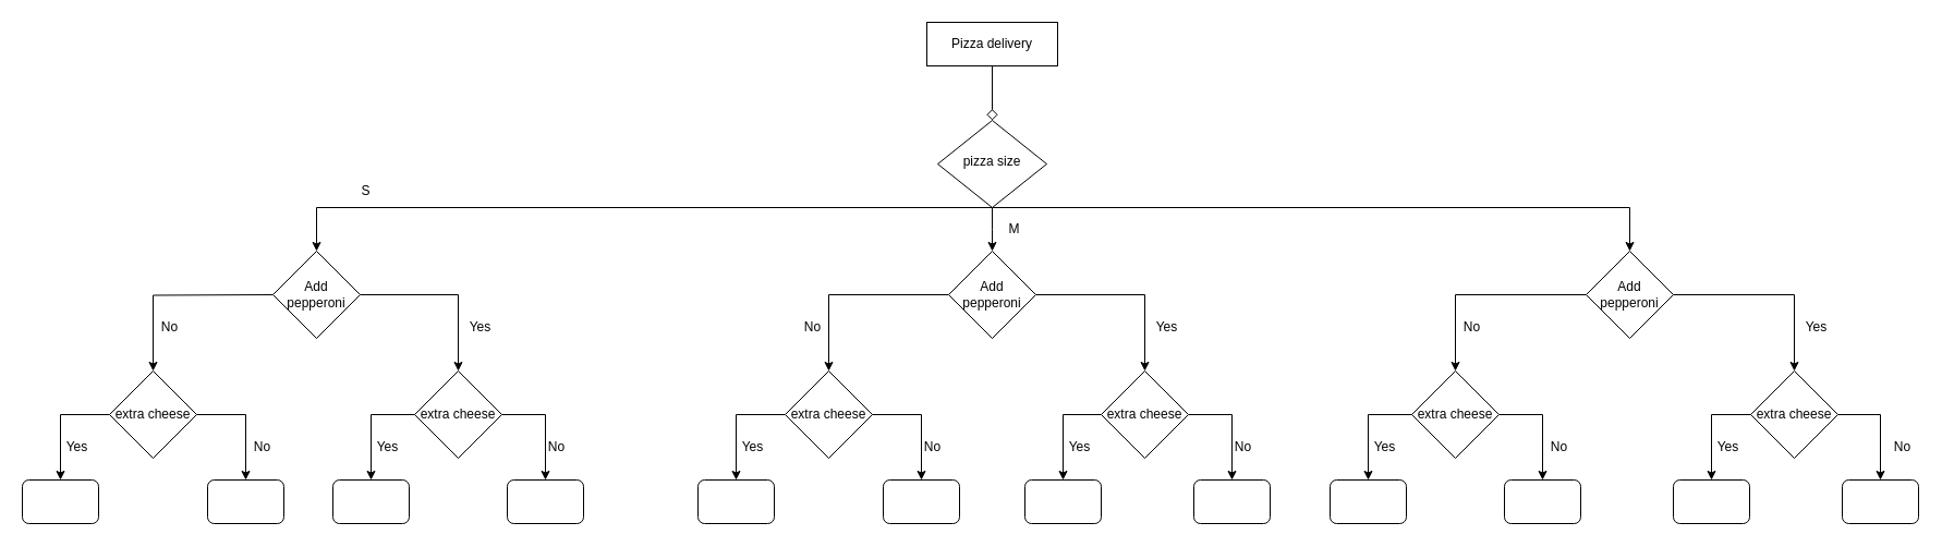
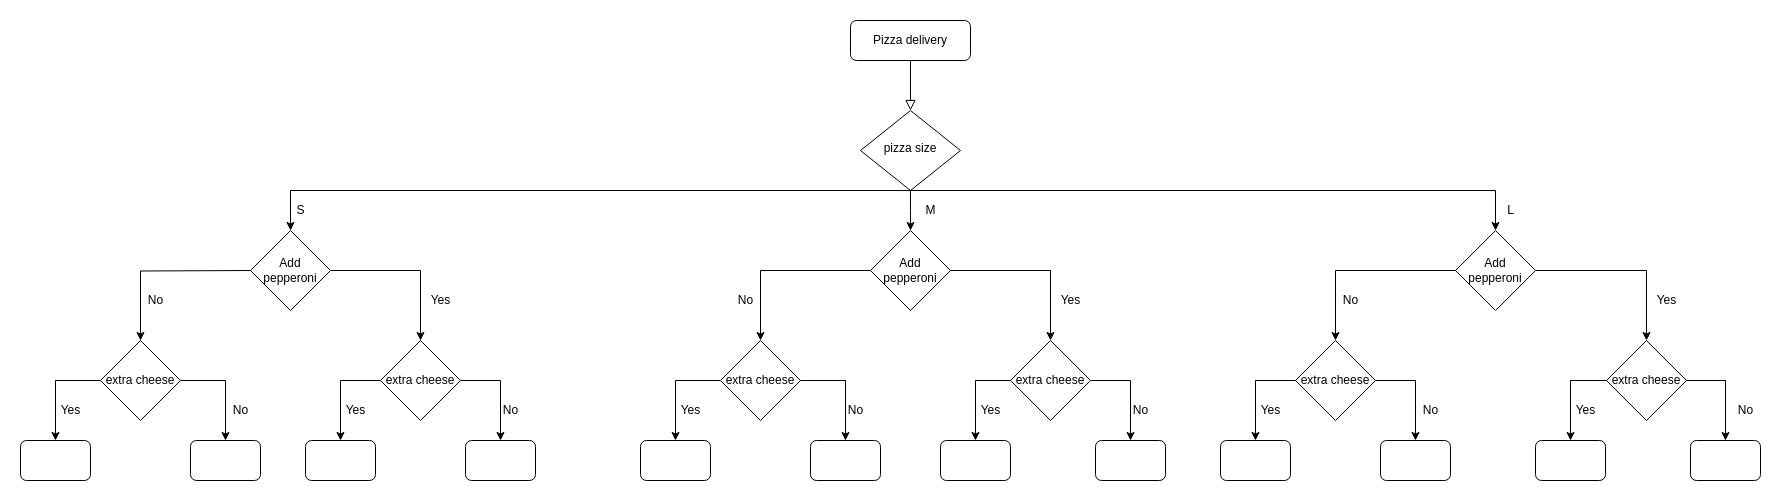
  <mxCell id="0" />
  <mxCell id="1" parent="0" />
- <mxCell id="2" value="" style="rounded=0;html=1;jettySize=auto;orthogonalLoop=1;fontSize=11;endArrow=diamond;endFill=0;endSize=8;strokeWidth=1;shadow=0;labelBackgroundColor=none;edgeStyle=orthogonalEdgeStyle;" parent="1" source="3" target="7" edge="1"><mxGeometry relative="1" as="geometry" /></mxCell>
- <mxCell id="3" value="Pizza delivery" style="whiteSpace=wrap;html=1;fontSize=12;glass=0;strokeWidth=1;shadow=0;rounded=0;" parent="1" vertex="1"><mxGeometry x="850" y="20" width="120" height="40" as="geometry" /></mxCell>
+ <mxCell id="2" value="" style="rounded=0;html=1;jettySize=auto;orthogonalLoop=1;fontSize=11;endArrow=block;endFill=0;endSize=8;strokeWidth=1;shadow=0;labelBackgroundColor=none;edgeStyle=orthogonalEdgeStyle;" parent="1" source="3" target="7" edge="1"><mxGeometry relative="1" as="geometry" /></mxCell>
+ <mxCell id="3" value="Pizza delivery" style="rounded=1;whiteSpace=wrap;html=1;fontSize=12;glass=0;strokeWidth=1;shadow=0;" parent="1" vertex="1"><mxGeometry x="850" y="20" width="120" height="40" as="geometry" /></mxCell>
  <mxCell id="4" style="edgeStyle=orthogonalEdgeStyle;rounded=0;orthogonalLoop=1;jettySize=auto;html=1;entryX=0.5;entryY=0;entryDx=0;entryDy=0;exitX=0.5;exitY=1;exitDx=0;exitDy=0;" edge="1" parent="1" source="7" target="13"><mxGeometry relative="1" as="geometry"><mxPoint x="660" y="230" as="targetPoint" /><Array as="points"><mxPoint x="290" y="190" /></Array></mxGeometry></mxCell>
  <mxCell id="5" style="edgeStyle=orthogonalEdgeStyle;rounded=0;orthogonalLoop=1;jettySize=auto;html=1;entryX=0.5;entryY=0;entryDx=0;entryDy=0;" edge="1" parent="1" source="7" target="19"><mxGeometry relative="1" as="geometry"><mxPoint x="1360" y="220" as="targetPoint" /><Array as="points"><mxPoint x="1495" y="190" /></Array></mxGeometry></mxCell>
  <mxCell id="6" style="edgeStyle=orthogonalEdgeStyle;rounded=0;orthogonalLoop=1;jettySize=auto;html=1;entryX=0.5;entryY=0;entryDx=0;entryDy=0;" edge="1" parent="1" source="7"><mxGeometry relative="1" as="geometry"><mxPoint x="910" y="230" as="targetPoint" /></mxGeometry></mxCell>
  <mxCell id="7" value="pizza size" style="rhombus;whiteSpace=wrap;html=1;shadow=0;fontFamily=Helvetica;fontSize=12;align=center;strokeWidth=1;spacing=6;spacingTop=-4;" parent="1" vertex="1"><mxGeometry x="860" y="110" width="100" height="80" as="geometry" /></mxCell>
- <mxCell id="8" value="S" style="text;html=1;align=center;verticalAlign=middle;resizable=0;points=[];autosize=1;" vertex="1" parent="1"><mxGeometry x="325" y="165" width="20" height="20" as="geometry" /></mxCell>
+ <mxCell id="8" value="S" style="text;html=1;align=center;verticalAlign=middle;resizable=0;points=[];autosize=1;" vertex="1" parent="1"><mxGeometry x="290" y="200" width="20" height="20" as="geometry" /></mxCell>
  <mxCell id="9" value="M" style="text;html=1;align=center;verticalAlign=middle;resizable=0;points=[];autosize=1;" vertex="1" parent="1"><mxGeometry x="915" y="200" width="30" height="20" as="geometry" /></mxCell>
+ <mxCell id="10" value="L" style="text;html=1;align=center;verticalAlign=middle;resizable=0;points=[];autosize=1;" vertex="1" parent="1"><mxGeometry x="1500" y="200" width="20" height="20" as="geometry" /></mxCell>
  <mxCell id="11" style="edgeStyle=orthogonalEdgeStyle;rounded=0;orthogonalLoop=1;jettySize=auto;html=1;entryX=0.5;entryY=0;entryDx=0;entryDy=0;" edge="1" parent="1" target="28"><mxGeometry relative="1" as="geometry"><mxPoint x="210" y="330" as="targetPoint" /><mxPoint x="250" y="270" as="sourcePoint" /></mxGeometry></mxCell>
  <mxCell id="12" style="edgeStyle=orthogonalEdgeStyle;rounded=0;orthogonalLoop=1;jettySize=auto;html=1;entryX=0.5;entryY=0;entryDx=0;entryDy=0;" edge="1" parent="1" source="13" target="31"><mxGeometry relative="1" as="geometry" /></mxCell>
  <mxCell id="13" value="Add pepperoni" style="rhombus;whiteSpace=wrap;html=1;" vertex="1" parent="1"><mxGeometry x="250" y="230" width="80" height="80" as="geometry" /></mxCell>
  <mxCell id="14" style="edgeStyle=orthogonalEdgeStyle;rounded=0;orthogonalLoop=1;jettySize=auto;html=1;entryX=0.5;entryY=0;entryDx=0;entryDy=0;" edge="1" parent="1" source="16" target="34"><mxGeometry relative="1" as="geometry"><mxPoint x="650" y="340" as="targetPoint" /><Array as="points"><mxPoint x="760" y="270" /><mxPoint x="760" y="340" /></Array></mxGeometry></mxCell>
  <mxCell id="15" style="edgeStyle=orthogonalEdgeStyle;rounded=0;orthogonalLoop=1;jettySize=auto;html=1;entryX=0.5;entryY=0;entryDx=0;entryDy=0;" edge="1" parent="1" source="16" target="37"><mxGeometry relative="1" as="geometry" /></mxCell>
  <mxCell id="16" value="Add pepperoni" style="rhombus;whiteSpace=wrap;html=1;" vertex="1" parent="1"><mxGeometry x="870" y="230" width="80" height="80" as="geometry" /></mxCell>
  <mxCell id="17" style="edgeStyle=orthogonalEdgeStyle;rounded=0;orthogonalLoop=1;jettySize=auto;html=1;entryX=0.5;entryY=0;entryDx=0;entryDy=0;" edge="1" parent="1" source="19" target="40"><mxGeometry relative="1" as="geometry"><mxPoint x="1365" y="320" as="targetPoint" /></mxGeometry></mxCell>
  <mxCell id="18" style="edgeStyle=orthogonalEdgeStyle;rounded=0;orthogonalLoop=1;jettySize=auto;html=1;" edge="1" parent="1" source="19" target="43"><mxGeometry relative="1" as="geometry" /></mxCell>
  <mxCell id="19" value="Add pepperoni" style="rhombus;whiteSpace=wrap;html=1;" vertex="1" parent="1"><mxGeometry x="1455" y="230" width="80" height="80" as="geometry" /></mxCell>
  <mxCell id="20" value="No" style="text;html=1;align=center;verticalAlign=middle;resizable=0;points=[];autosize=1;" vertex="1" parent="1"><mxGeometry x="140" y="290" width="30" height="20" as="geometry" /></mxCell>
  <mxCell id="21" value="Yes" style="text;html=1;align=center;verticalAlign=middle;resizable=0;points=[];autosize=1;" vertex="1" parent="1"><mxGeometry x="420" y="290" width="40" height="20" as="geometry" /></mxCell>
  <mxCell id="22" value="No" style="text;html=1;align=center;verticalAlign=middle;resizable=0;points=[];autosize=1;" vertex="1" parent="1"><mxGeometry x="730" y="290" width="30" height="20" as="geometry" /></mxCell>
  <mxCell id="23" value="Yes" style="text;html=1;align=center;verticalAlign=middle;resizable=0;points=[];autosize=1;" vertex="1" parent="1"><mxGeometry x="1050" y="290" width="40" height="20" as="geometry" /></mxCell>
  <mxCell id="24" value="Yes" style="text;html=1;align=center;verticalAlign=middle;resizable=0;points=[];autosize=1;" vertex="1" parent="1"><mxGeometry x="1646" y="290" width="40" height="20" as="geometry" /></mxCell>
  <mxCell id="25" value="No" style="text;html=1;align=center;verticalAlign=middle;resizable=0;points=[];autosize=1;" vertex="1" parent="1"><mxGeometry x="1335" y="290" width="30" height="20" as="geometry" /></mxCell>
  <mxCell id="26" style="edgeStyle=orthogonalEdgeStyle;rounded=0;orthogonalLoop=1;jettySize=auto;html=1;entryX=0.5;entryY=0;entryDx=0;entryDy=0;" edge="1" parent="1" source="28" target="44"><mxGeometry relative="1" as="geometry" /></mxCell>
  <mxCell id="27" style="edgeStyle=orthogonalEdgeStyle;rounded=0;orthogonalLoop=1;jettySize=auto;html=1;entryX=0.5;entryY=0;entryDx=0;entryDy=0;" edge="1" parent="1" source="28" target="45"><mxGeometry relative="1" as="geometry"><Array as="points"><mxPoint x="225" y="380" /></Array></mxGeometry></mxCell>
  <mxCell id="28" value="extra cheese" style="rhombus;whiteSpace=wrap;html=1;" vertex="1" parent="1"><mxGeometry x="100" y="340" width="80" height="80" as="geometry" /></mxCell>
  <mxCell id="29" style="edgeStyle=orthogonalEdgeStyle;rounded=0;orthogonalLoop=1;jettySize=auto;html=1;entryX=0.5;entryY=0;entryDx=0;entryDy=0;" edge="1" parent="1" source="31" target="46"><mxGeometry relative="1" as="geometry" /></mxCell>
  <mxCell id="30" style="edgeStyle=orthogonalEdgeStyle;rounded=0;orthogonalLoop=1;jettySize=auto;html=1;entryX=0.5;entryY=0;entryDx=0;entryDy=0;" edge="1" parent="1" source="31" target="47"><mxGeometry relative="1" as="geometry" /></mxCell>
  <mxCell id="31" value="extra cheese" style="rhombus;whiteSpace=wrap;html=1;" vertex="1" parent="1"><mxGeometry x="380" y="340" width="80" height="80" as="geometry" /></mxCell>
  <mxCell id="32" style="edgeStyle=orthogonalEdgeStyle;rounded=0;orthogonalLoop=1;jettySize=auto;html=1;entryX=0.5;entryY=0;entryDx=0;entryDy=0;" edge="1" parent="1" source="34" target="48"><mxGeometry relative="1" as="geometry" /></mxCell>
  <mxCell id="33" style="edgeStyle=orthogonalEdgeStyle;rounded=0;orthogonalLoop=1;jettySize=auto;html=1;entryX=0.5;entryY=0;entryDx=0;entryDy=0;" edge="1" parent="1" source="34" target="49"><mxGeometry relative="1" as="geometry" /></mxCell>
  <mxCell id="34" value="extra cheese" style="rhombus;whiteSpace=wrap;html=1;" vertex="1" parent="1"><mxGeometry x="720" y="340" width="80" height="80" as="geometry" /></mxCell>
  <mxCell id="35" style="edgeStyle=orthogonalEdgeStyle;rounded=0;orthogonalLoop=1;jettySize=auto;html=1;entryX=0.5;entryY=0;entryDx=0;entryDy=0;" edge="1" parent="1" source="37" target="50"><mxGeometry relative="1" as="geometry"><Array as="points"><mxPoint x="975" y="380" /></Array></mxGeometry></mxCell>
  <mxCell id="36" style="edgeStyle=orthogonalEdgeStyle;rounded=0;orthogonalLoop=1;jettySize=auto;html=1;entryX=0.5;entryY=0;entryDx=0;entryDy=0;" edge="1" parent="1" source="37" target="51"><mxGeometry relative="1" as="geometry" /></mxCell>
  <mxCell id="37" value="extra cheese" style="rhombus;whiteSpace=wrap;html=1;" vertex="1" parent="1"><mxGeometry x="1010" y="340" width="80" height="80" as="geometry" /></mxCell>
  <mxCell id="38" style="edgeStyle=orthogonalEdgeStyle;rounded=0;orthogonalLoop=1;jettySize=auto;html=1;" edge="1" parent="1" source="40" target="52"><mxGeometry relative="1" as="geometry"><mxPoint x="1250" y="430" as="targetPoint" /></mxGeometry></mxCell>
  <mxCell id="39" style="edgeStyle=orthogonalEdgeStyle;rounded=0;orthogonalLoop=1;jettySize=auto;html=1;" edge="1" parent="1" source="40" target="53"><mxGeometry relative="1" as="geometry" /></mxCell>
  <mxCell id="40" value="extra cheese" style="rhombus;whiteSpace=wrap;html=1;" vertex="1" parent="1"><mxGeometry x="1295" y="340" width="80" height="80" as="geometry" /></mxCell>
  <mxCell id="41" style="edgeStyle=orthogonalEdgeStyle;rounded=0;orthogonalLoop=1;jettySize=auto;html=1;" edge="1" parent="1" source="43" target="54"><mxGeometry relative="1" as="geometry" /></mxCell>
  <mxCell id="42" style="edgeStyle=orthogonalEdgeStyle;rounded=0;orthogonalLoop=1;jettySize=auto;html=1;entryX=0.5;entryY=0;entryDx=0;entryDy=0;" edge="1" parent="1" source="43" target="55"><mxGeometry relative="1" as="geometry" /></mxCell>
  <mxCell id="43" value="extra cheese" style="rhombus;whiteSpace=wrap;html=1;" vertex="1" parent="1"><mxGeometry x="1606" y="340" width="80" height="80" as="geometry" /></mxCell>
  <mxCell id="44" value="" style="rounded=1;whiteSpace=wrap;html=1;" vertex="1" parent="1"><mxGeometry x="20" y="440" width="70" height="40" as="geometry" /></mxCell>
  <mxCell id="45" value="" style="rounded=1;whiteSpace=wrap;html=1;" vertex="1" parent="1"><mxGeometry x="190" y="440" width="70" height="40" as="geometry" /></mxCell>
  <mxCell id="46" value="" style="rounded=1;whiteSpace=wrap;html=1;" vertex="1" parent="1"><mxGeometry x="305" y="440" width="70" height="40" as="geometry" /></mxCell>
  <mxCell id="47" value="" style="rounded=1;whiteSpace=wrap;html=1;" vertex="1" parent="1"><mxGeometry x="465" y="440" width="70" height="40" as="geometry" /></mxCell>
  <mxCell id="48" value="" style="rounded=1;whiteSpace=wrap;html=1;" vertex="1" parent="1"><mxGeometry x="640" y="440" width="70" height="40" as="geometry" /></mxCell>
  <mxCell id="49" value="" style="rounded=1;whiteSpace=wrap;html=1;" vertex="1" parent="1"><mxGeometry x="810" y="440" width="70" height="40" as="geometry" /></mxCell>
  <mxCell id="50" value="" style="rounded=1;whiteSpace=wrap;html=1;" vertex="1" parent="1"><mxGeometry x="940" y="440" width="70" height="40" as="geometry" /></mxCell>
  <mxCell id="51" value="" style="rounded=1;whiteSpace=wrap;html=1;" vertex="1" parent="1"><mxGeometry x="1095" y="440" width="70" height="40" as="geometry" /></mxCell>
  <mxCell id="52" value="" style="rounded=1;whiteSpace=wrap;html=1;" vertex="1" parent="1"><mxGeometry x="1220" y="440" width="70" height="40" as="geometry" /></mxCell>
  <mxCell id="53" value="" style="rounded=1;whiteSpace=wrap;html=1;" vertex="1" parent="1"><mxGeometry x="1380" y="440" width="70" height="40" as="geometry" /></mxCell>
  <mxCell id="54" value="" style="rounded=1;whiteSpace=wrap;html=1;" vertex="1" parent="1"><mxGeometry x="1535" y="440" width="70" height="40" as="geometry" /></mxCell>
  <mxCell id="55" value="" style="rounded=1;whiteSpace=wrap;html=1;" vertex="1" parent="1"><mxGeometry x="1690" y="440" width="70" height="40" as="geometry" /></mxCell>
  <mxCell id="56" value="Yes" style="text;html=1;align=center;verticalAlign=middle;resizable=0;points=[];autosize=1;" vertex="1" parent="1"><mxGeometry x="50" y="400" width="40" height="20" as="geometry" /></mxCell>
  <mxCell id="57" value="No" style="text;html=1;align=center;verticalAlign=middle;resizable=0;points=[];autosize=1;" vertex="1" parent="1"><mxGeometry x="225" y="400" width="30" height="20" as="geometry" /></mxCell>
  <mxCell id="58" value="Yes" style="text;html=1;align=center;verticalAlign=middle;resizable=0;points=[];autosize=1;" vertex="1" parent="1"><mxGeometry x="335" y="400" width="40" height="20" as="geometry" /></mxCell>
  <mxCell id="59" value="No" style="text;html=1;align=center;verticalAlign=middle;resizable=0;points=[];autosize=1;" vertex="1" parent="1"><mxGeometry x="495" y="400" width="30" height="20" as="geometry" /></mxCell>
  <mxCell id="60" value="Yes" style="text;html=1;align=center;verticalAlign=middle;resizable=0;points=[];autosize=1;" vertex="1" parent="1"><mxGeometry x="670" y="400" width="40" height="20" as="geometry" /></mxCell>
  <mxCell id="61" value="No" style="text;html=1;align=center;verticalAlign=middle;resizable=0;points=[];autosize=1;" vertex="1" parent="1"><mxGeometry x="840" y="400" width="30" height="20" as="geometry" /></mxCell>
  <mxCell id="62" value="Yes" style="text;html=1;align=center;verticalAlign=middle;resizable=0;points=[];autosize=1;" vertex="1" parent="1"><mxGeometry x="970" y="400" width="40" height="20" as="geometry" /></mxCell>
  <mxCell id="63" value="No" style="text;html=1;align=center;verticalAlign=middle;resizable=0;points=[];autosize=1;" vertex="1" parent="1"><mxGeometry x="1125" y="400" width="30" height="20" as="geometry" /></mxCell>
  <mxCell id="64" value="Yes" style="text;html=1;align=center;verticalAlign=middle;resizable=0;points=[];autosize=1;" vertex="1" parent="1"><mxGeometry x="1250" y="400" width="40" height="20" as="geometry" /></mxCell>
  <mxCell id="65" value="No" style="text;html=1;align=center;verticalAlign=middle;resizable=0;points=[];autosize=1;" vertex="1" parent="1"><mxGeometry x="1415" y="400" width="30" height="20" as="geometry" /></mxCell>
  <mxCell id="66" value="Yes" style="text;html=1;align=center;verticalAlign=middle;resizable=0;points=[];autosize=1;" vertex="1" parent="1"><mxGeometry x="1565" y="400" width="40" height="20" as="geometry" /></mxCell>
  <mxCell id="67" value="No" style="text;html=1;align=center;verticalAlign=middle;resizable=0;points=[];autosize=1;" vertex="1" parent="1"><mxGeometry x="1730" y="400" width="30" height="20" as="geometry" /></mxCell>
